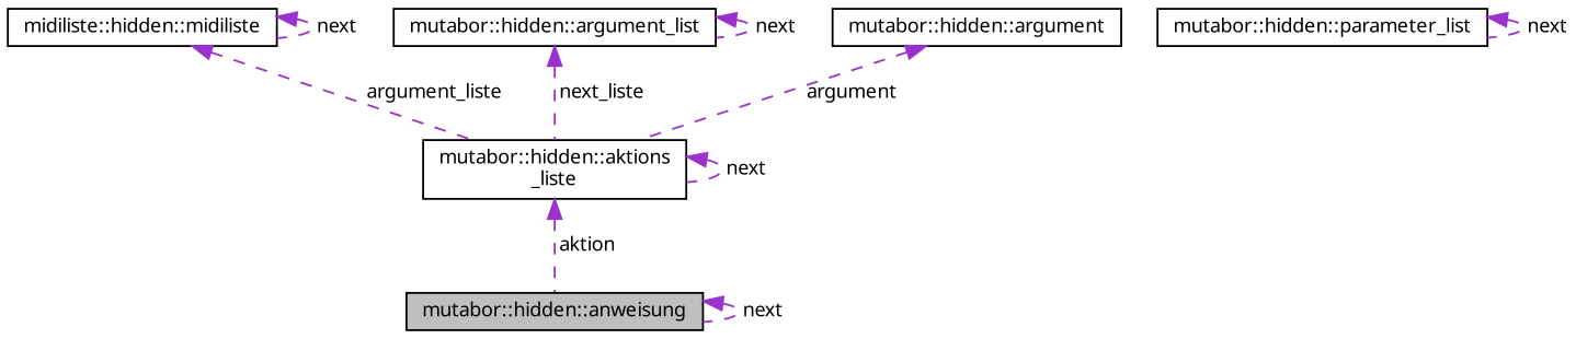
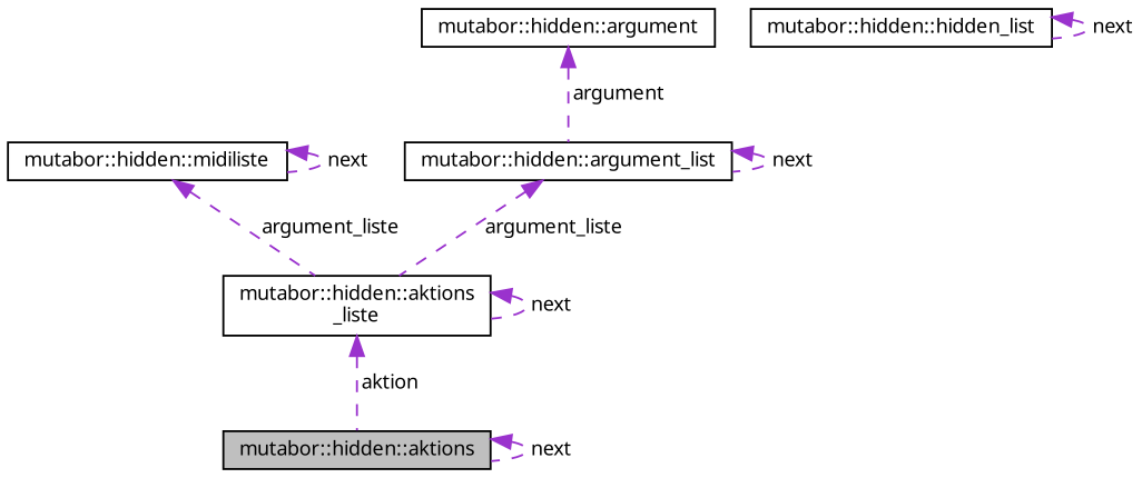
  digraph {
    node [color=black fillcolor=white fontname=Sans fontsize=10 shape=record style=filled]
    edge [color=darkorchid3 dir=back fontname=Sans fontsize=10 labelfontname=Sans labelfontsize=10 style=dashed]
-   n1 [fillcolor=grey75 fontcolor=black height=0.2 label="mutabor::hidden::anweisung" width=0.4]
-   n2 [height=0.2 label="midiliste::hidden::midiliste" width=0.4]
+   n1 [fillcolor=grey75 fontcolor=black height=0.2 label="mutabor::hidden::aktions" width=0.4]
+   n2 [height=0.2 label="mutabor::hidden::midiliste" width=0.4]
    n3 [height=0.2 label="mutabor::hidden::aktions\l_liste" width=0.4]
    n4 [height=0.2 label="mutabor::hidden::argument_list" width=0.4]
    n5 [height=0.2 label="mutabor::hidden::argument" width=0.4]
-   n6 [height=0.2 label="mutabor::hidden::parameter_list" width=0.4]
+   n6 [height=0.2 label="mutabor::hidden::hidden_list" width=0.4]
    n1 -> n1 [label=" next"]
    n2 -> n2 [label=" next"]
    n2 -> n3 [label=" argument_liste"]
    n3 -> n1 [label=" aktion"]
    n3 -> n3 [label=" next"]
-   n4 -> n3 [label=" next_liste"]
+   n4 -> n3 [label=" argument_liste"]
    n4 -> n4 [label=" next"]
-   n5 -> n3 [label=" argument"]
+   n5 -> n4 [label=" argument"]
    n6 -> n6 [label=" next"]
  }
